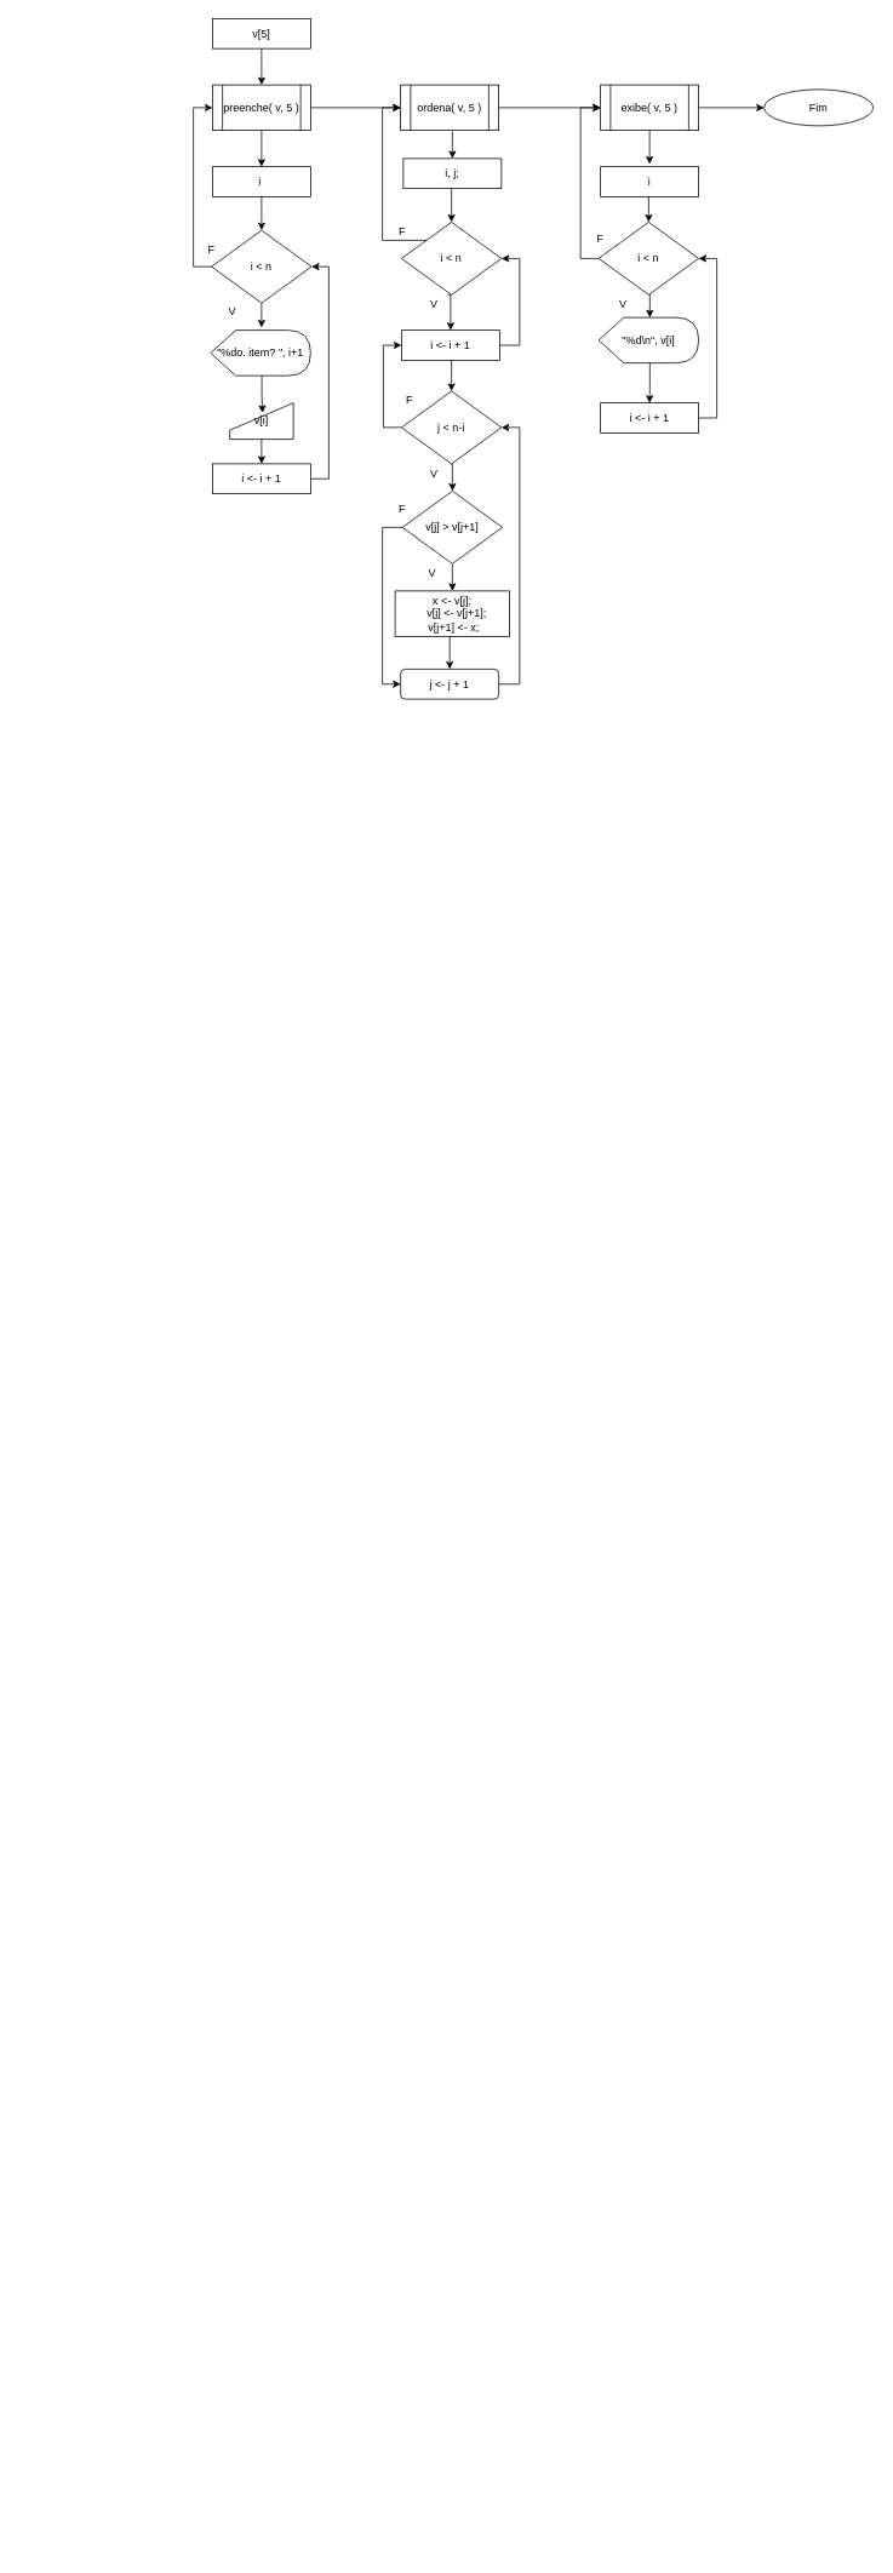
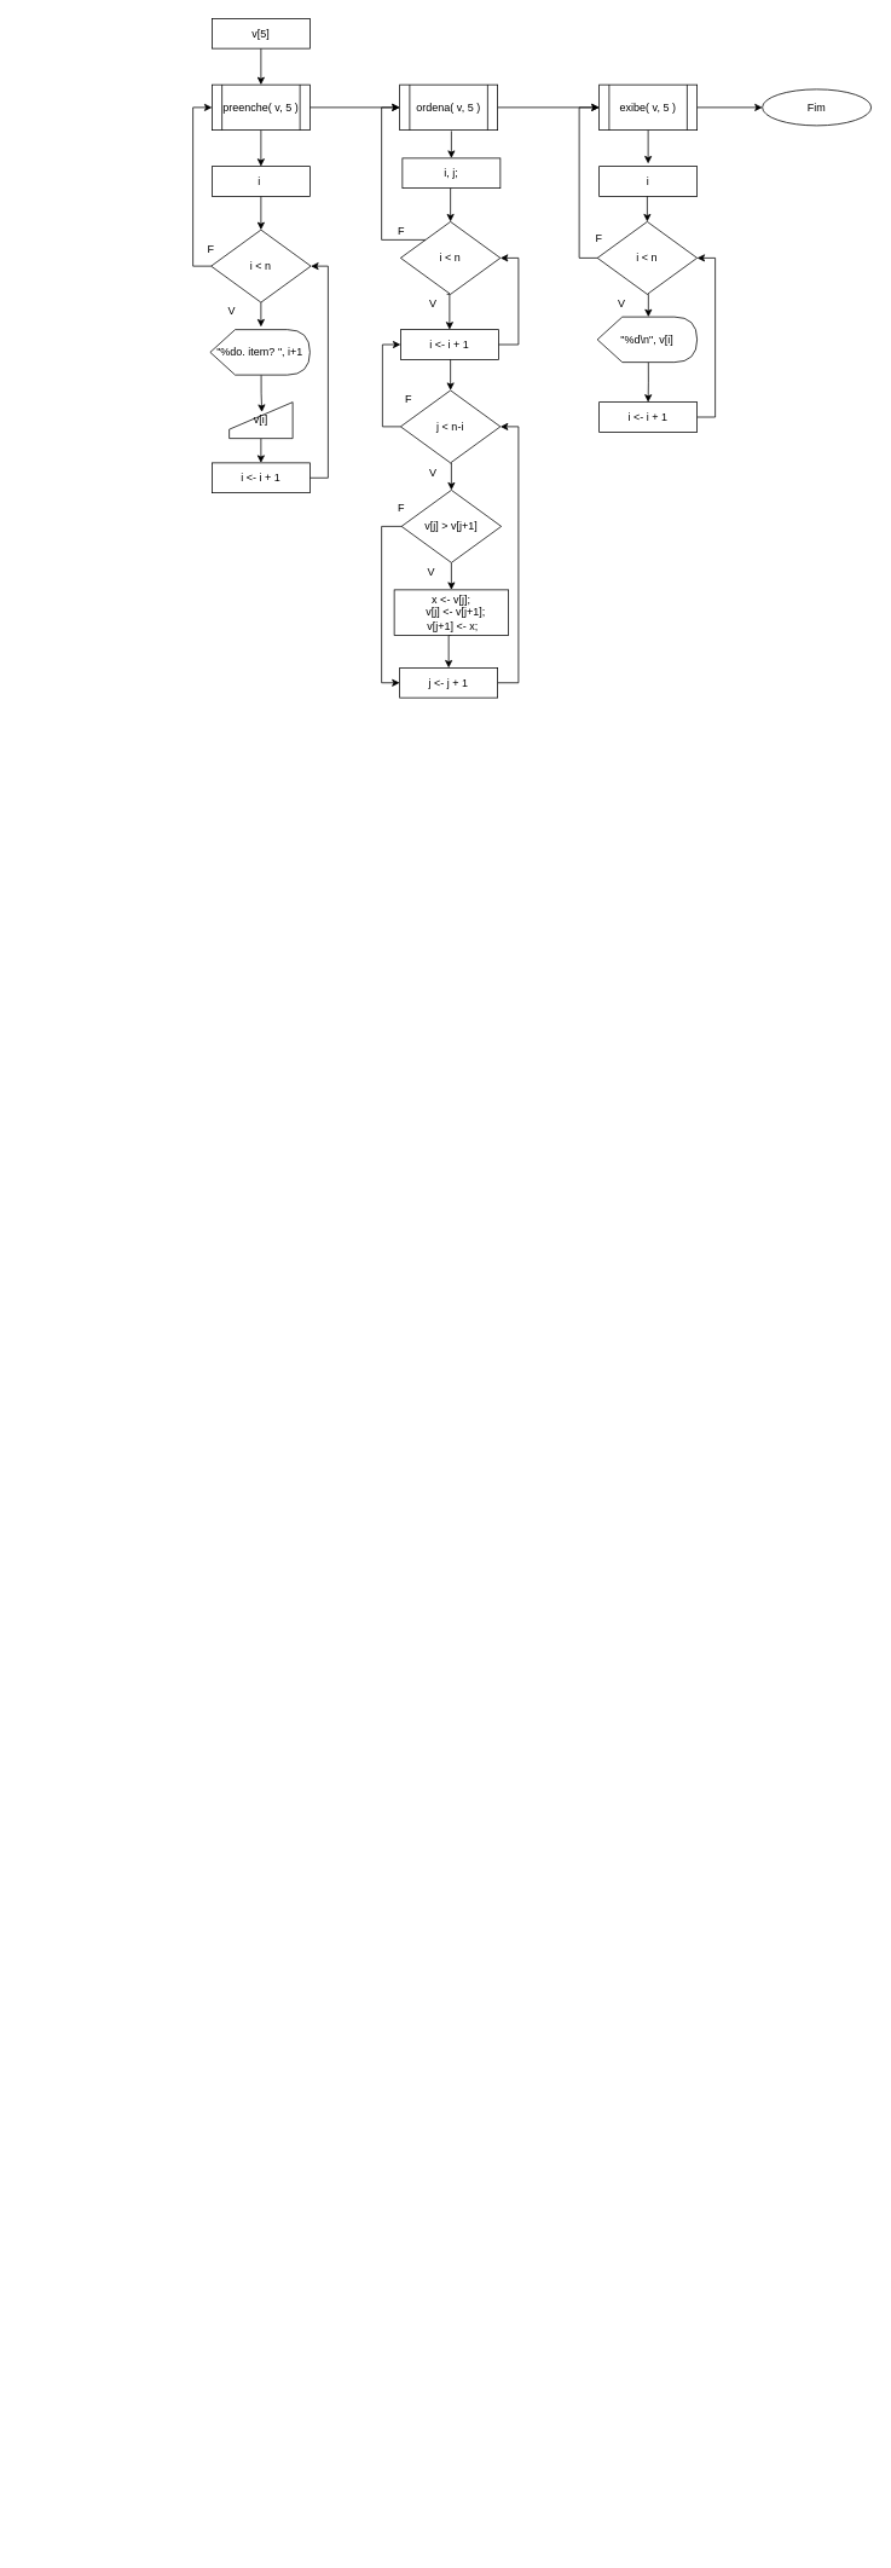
  <mxCell id="0" />
  <mxCell id="1" parent="0" />
  <mxCell id="2" style="edgeStyle=orthogonalEdgeStyle;rounded=0;orthogonalLoop=1;jettySize=auto;html=1;exitX=1;exitY=0.5;exitDx=0;exitDy=0;entryX=0.5;entryY=0;entryDx=0;entryDy=0;" parent="1" edge="1"><mxGeometry relative="1" as="geometry"><mxPoint x="540" y="2460" as="sourcePoint" /></mxGeometry></mxCell>
  <mxCell id="3" style="edgeStyle=orthogonalEdgeStyle;rounded=0;orthogonalLoop=1;jettySize=auto;html=1;exitX=0;exitY=0.5;exitDx=0;exitDy=0;entryX=0;entryY=0;entryDx=40;entryDy=0;entryPerimeter=0;" parent="1" edge="1"><mxGeometry relative="1" as="geometry"><mxPoint x="460" y="2460" as="sourcePoint" /></mxGeometry></mxCell>
  <mxCell id="4" style="edgeStyle=orthogonalEdgeStyle;rounded=0;orthogonalLoop=1;jettySize=auto;html=1;exitX=1;exitY=0.5;exitDx=0;exitDy=0;" parent="1" edge="1"><mxGeometry relative="1" as="geometry"><mxPoint x="620" y="2540" as="sourcePoint" /></mxGeometry></mxCell>
  <mxCell id="5" style="edgeStyle=orthogonalEdgeStyle;rounded=0;orthogonalLoop=1;jettySize=auto;html=1;exitX=0;exitY=0.5;exitDx=0;exitDy=0;entryX=0;entryY=0;entryDx=40;entryDy=0;entryPerimeter=0;" parent="1" edge="1"><mxGeometry relative="1" as="geometry"><mxPoint x="540" y="2540" as="sourcePoint" /></mxGeometry></mxCell>
  <mxCell id="6" style="edgeStyle=orthogonalEdgeStyle;rounded=0;orthogonalLoop=1;jettySize=auto;html=1;exitX=0;exitY=0.5;exitDx=0;exitDy=0;entryX=0;entryY=0;entryDx=40;entryDy=0;entryPerimeter=0;" parent="1" edge="1"><mxGeometry relative="1" as="geometry"><mxPoint x="620" y="2620" as="sourcePoint" /></mxGeometry></mxCell>
  <mxCell id="7" style="edgeStyle=orthogonalEdgeStyle;rounded=0;orthogonalLoop=1;jettySize=auto;html=1;exitX=1;exitY=0.5;exitDx=0;exitDy=0;entryX=0;entryY=0;entryDx=40;entryDy=0;entryPerimeter=0;" parent="1" edge="1"><mxGeometry relative="1" as="geometry"><mxPoint x="700" y="2620" as="sourcePoint" /></mxGeometry></mxCell>
  <mxCell id="8" style="edgeStyle=orthogonalEdgeStyle;rounded=0;orthogonalLoop=1;jettySize=auto;html=1;exitX=1;exitY=0.5;exitDx=0;exitDy=0;entryX=0;entryY=0.5;entryDx=0;entryDy=0;" parent="1" edge="1"><mxGeometry relative="1" as="geometry"><Array as="points"><mxPoint x="200" y="2660" /><mxPoint x="200" y="2810" /><mxPoint x="20" y="2810" /><mxPoint x="20" y="2380" /></Array><mxPoint x="80" y="2380" as="targetPoint" /></mxGeometry></mxCell>
  <mxCell id="9" style="edgeStyle=orthogonalEdgeStyle;rounded=0;orthogonalLoop=1;jettySize=auto;html=1;exitX=0.5;exitY=1;exitDx=0;exitDy=0;entryX=0.5;entryY=0;entryDx=0;entryDy=0;" parent="1" source="10" target="13" edge="1"><mxGeometry relative="1" as="geometry" /></mxCell>
  <mxCell id="10" value="v[5]" style="rounded=0;whiteSpace=wrap;html=1;" parent="1" vertex="1"><mxGeometry x="233" y="20" width="108" height="33" as="geometry" /></mxCell>
  <mxCell id="11" style="edgeStyle=orthogonalEdgeStyle;rounded=0;orthogonalLoop=1;jettySize=auto;html=1;exitX=0.5;exitY=1;exitDx=0;exitDy=0;entryX=0.5;entryY=0;entryDx=0;entryDy=0;" parent="1" source="13" target="15" edge="1"><mxGeometry relative="1" as="geometry" /></mxCell>
  <mxCell id="12" style="edgeStyle=orthogonalEdgeStyle;rounded=0;orthogonalLoop=1;jettySize=auto;html=1;exitX=1;exitY=0.5;exitDx=0;exitDy=0;entryX=0;entryY=0.5;entryDx=0;entryDy=0;" parent="1" source="13" target="46" edge="1"><mxGeometry relative="1" as="geometry" /></mxCell>
  <mxCell id="13" value="preenche( v, 5 )" style="shape=process;whiteSpace=wrap;html=1;backgroundOutline=1;" parent="1" vertex="1"><mxGeometry x="233" y="93" width="108" height="50" as="geometry" /></mxCell>
  <mxCell id="14" style="edgeStyle=orthogonalEdgeStyle;rounded=0;orthogonalLoop=1;jettySize=auto;html=1;exitX=0.5;exitY=1;exitDx=0;exitDy=0;entryX=0.5;entryY=0;entryDx=0;entryDy=0;" parent="1" source="15" target="18" edge="1"><mxGeometry relative="1" as="geometry" /></mxCell>
  <mxCell id="15" value="i&amp;nbsp;" style="rounded=0;whiteSpace=wrap;html=1;" parent="1" vertex="1"><mxGeometry x="233" y="183" width="108" height="33" as="geometry" /></mxCell>
  <mxCell id="16" style="edgeStyle=orthogonalEdgeStyle;rounded=0;orthogonalLoop=1;jettySize=auto;html=1;exitX=0.5;exitY=1;exitDx=0;exitDy=0;" parent="1" source="18" edge="1"><mxGeometry relative="1" as="geometry"><mxPoint x="287" y="360" as="targetPoint" /></mxGeometry></mxCell>
  <mxCell id="17" style="edgeStyle=orthogonalEdgeStyle;rounded=0;orthogonalLoop=1;jettySize=auto;html=1;exitX=0;exitY=0.5;exitDx=0;exitDy=0;entryX=0;entryY=0.5;entryDx=0;entryDy=0;" parent="1" source="18" target="13" edge="1"><mxGeometry relative="1" as="geometry" /></mxCell>
  <mxCell id="18" value="i &amp;lt; n" style="rhombus;whiteSpace=wrap;html=1;" parent="1" vertex="1"><mxGeometry x="232" y="253" width="110" height="80" as="geometry" /></mxCell>
  <mxCell id="19" style="edgeStyle=orthogonalEdgeStyle;rounded=0;orthogonalLoop=1;jettySize=auto;html=1;exitX=0;exitY=0;exitDx=56.25;exitDy=50;exitPerimeter=0;entryX=0.514;entryY=0.275;entryDx=0;entryDy=0;entryPerimeter=0;" parent="1" source="20" target="22" edge="1"><mxGeometry relative="1" as="geometry" /></mxCell>
  <mxCell id="20" value="&quot;%do. item? &quot;, i+1" style="shape=display;whiteSpace=wrap;html=1;" parent="1" vertex="1"><mxGeometry x="231" y="363" width="110" height="50" as="geometry" /></mxCell>
  <mxCell id="21" style="edgeStyle=orthogonalEdgeStyle;rounded=0;orthogonalLoop=1;jettySize=auto;html=1;exitX=0.5;exitY=1;exitDx=0;exitDy=0;entryX=0.5;entryY=0;entryDx=0;entryDy=0;" parent="1" source="22" target="61" edge="1"><mxGeometry relative="1" as="geometry" /></mxCell>
  <mxCell id="22" value="v[i]" style="shape=manualInput;whiteSpace=wrap;html=1;" parent="1" vertex="1"><mxGeometry x="252" y="443" width="70" height="40" as="geometry" /></mxCell>
  <mxCell id="23" style="edgeStyle=orthogonalEdgeStyle;rounded=0;orthogonalLoop=1;jettySize=auto;html=1;exitX=0;exitY=0;exitDx=0;exitDy=0;entryX=0;entryY=0.5;entryDx=0;entryDy=0;" parent="1" source="24" target="46" edge="1"><mxGeometry relative="1" as="geometry"><Array as="points"><mxPoint x="420" y="264" /><mxPoint x="420" y="118" /></Array></mxGeometry></mxCell>
  <mxCell id="24" value="i &amp;lt; n" style="rhombus;whiteSpace=wrap;html=1;" parent="1" vertex="1"><mxGeometry x="441" y="244" width="110" height="80" as="geometry" /></mxCell>
  <mxCell id="25" value="F" style="text;html=1;strokeColor=none;fillColor=none;align=center;verticalAlign=middle;whiteSpace=wrap;rounded=0;" parent="1" vertex="1"><mxGeometry x="430" y="430" width="40" height="20" as="geometry" /></mxCell>
  <mxCell id="26" value="V" style="text;html=1;strokeColor=none;fillColor=none;align=center;verticalAlign=middle;whiteSpace=wrap;rounded=0;" parent="1" vertex="1"><mxGeometry x="240" y="333" width="30" height="20" as="geometry" /></mxCell>
  <mxCell id="27" value="Fim" style="ellipse;whiteSpace=wrap;html=1;" parent="1" vertex="1"><mxGeometry x="840" y="98" width="120" height="40" as="geometry" /></mxCell>
  <mxCell id="28" style="edgeStyle=orthogonalEdgeStyle;rounded=0;orthogonalLoop=1;jettySize=auto;html=1;exitX=0.5;exitY=1;exitDx=0;exitDy=0;entryX=0.5;entryY=0;entryDx=0;entryDy=0;" parent="1" source="29" target="24" edge="1"><mxGeometry relative="1" as="geometry" /></mxCell>
  <mxCell id="29" value="i, j;" style="rounded=0;whiteSpace=wrap;html=1;" parent="1" vertex="1"><mxGeometry x="443" y="174" width="108" height="33" as="geometry" /></mxCell>
  <mxCell id="30" style="edgeStyle=orthogonalEdgeStyle;rounded=0;orthogonalLoop=1;jettySize=auto;html=1;exitX=0.5;exitY=1;exitDx=0;exitDy=0;entryX=0.5;entryY=0;entryDx=0;entryDy=0;" parent="1" source="32" target="35" edge="1"><mxGeometry relative="1" as="geometry" /></mxCell>
  <mxCell id="31" style="edgeStyle=orthogonalEdgeStyle;rounded=0;orthogonalLoop=1;jettySize=auto;html=1;exitX=0;exitY=0.5;exitDx=0;exitDy=0;entryX=0;entryY=0.5;entryDx=0;entryDy=0;" parent="1" source="32" target="66" edge="1"><mxGeometry relative="1" as="geometry" /></mxCell>
  <mxCell id="32" value="j &amp;lt; n-i" style="rhombus;whiteSpace=wrap;html=1;" parent="1" vertex="1"><mxGeometry x="441" y="430" width="110" height="80" as="geometry" /></mxCell>
  <mxCell id="33" style="edgeStyle=orthogonalEdgeStyle;rounded=0;orthogonalLoop=1;jettySize=auto;html=1;exitX=0.5;exitY=1;exitDx=0;exitDy=0;entryX=0.5;entryY=0;entryDx=0;entryDy=0;" parent="1" source="35" target="37" edge="1"><mxGeometry relative="1" as="geometry" /></mxCell>
  <mxCell id="34" style="edgeStyle=orthogonalEdgeStyle;rounded=0;orthogonalLoop=1;jettySize=auto;html=1;exitX=0;exitY=0.5;exitDx=0;exitDy=0;entryX=0;entryY=0.5;entryDx=0;entryDy=0;" parent="1" source="35" target="63" edge="1"><mxGeometry relative="1" as="geometry" /></mxCell>
  <mxCell id="35" value="v[j] &amp;gt; v[j+1]" style="rhombus;whiteSpace=wrap;html=1;" parent="1" vertex="1"><mxGeometry x="442" y="540" width="110" height="80" as="geometry" /></mxCell>
  <mxCell id="36" style="edgeStyle=orthogonalEdgeStyle;rounded=0;orthogonalLoop=1;jettySize=auto;html=1;exitX=0.5;exitY=1;exitDx=0;exitDy=0;entryX=0.5;entryY=0;entryDx=0;entryDy=0;" parent="1" source="37" target="63" edge="1"><mxGeometry relative="1" as="geometry" /></mxCell>
  <mxCell id="37" value="&lt;div&gt;x &amp;lt;- v[j];&lt;/div&gt;&lt;div&gt;&amp;nbsp;&lt;span style=&quot;white-space: pre;&quot;&gt;&amp;nbsp;&amp;nbsp;&amp;nbsp;&lt;/span&gt;v[j] &amp;lt;- v[j+1];&amp;nbsp;&lt;/div&gt;&lt;div&gt;&lt;span style=&quot;&quot;&gt;&lt;span style=&quot;&quot;&gt;&lt;span style=&quot;white-space: pre;&quot;&gt;&amp;nbsp;&amp;nbsp;&lt;/span&gt;&lt;/span&gt;v[j+1] &amp;lt;- x;&amp;nbsp;&lt;/span&gt;&lt;/div&gt;" style="rounded=0;whiteSpace=wrap;html=1;" parent="1" vertex="1"><mxGeometry x="434" y="650" width="126" height="50" as="geometry" /></mxCell>
  <mxCell id="38" value="V" style="text;html=1;strokeColor=none;fillColor=none;align=center;verticalAlign=middle;whiteSpace=wrap;rounded=0;" parent="1" vertex="1"><mxGeometry x="462" y="511" width="30" height="20" as="geometry" /></mxCell>
  <mxCell id="39" style="edgeStyle=orthogonalEdgeStyle;rounded=0;orthogonalLoop=1;jettySize=auto;html=1;exitX=1;exitY=0;exitDx=0;exitDy=0;entryX=0.5;entryY=0;entryDx=0;entryDy=0;" parent="1" source="40" target="66" edge="1"><mxGeometry relative="1" as="geometry" /></mxCell>
  <mxCell id="40" value="V" style="text;html=1;strokeColor=none;fillColor=none;align=center;verticalAlign=middle;whiteSpace=wrap;rounded=0;" parent="1" vertex="1"><mxGeometry x="462" y="324" width="30" height="20" as="geometry" /></mxCell>
  <mxCell id="41" value="F" style="text;html=1;strokeColor=none;fillColor=none;align=center;verticalAlign=middle;whiteSpace=wrap;rounded=0;" parent="1" vertex="1"><mxGeometry x="422" y="244" width="40" height="20" as="geometry" /></mxCell>
  <mxCell id="42" value="V" style="text;html=1;strokeColor=none;fillColor=none;align=center;verticalAlign=middle;whiteSpace=wrap;rounded=0;" parent="1" vertex="1"><mxGeometry x="460" y="620" width="30" height="20" as="geometry" /></mxCell>
  <mxCell id="43" value="F" style="text;html=1;strokeColor=none;fillColor=none;align=center;verticalAlign=middle;whiteSpace=wrap;rounded=0;" parent="1" vertex="1"><mxGeometry x="422" y="550" width="40" height="20" as="geometry" /></mxCell>
  <mxCell id="44" style="edgeStyle=orthogonalEdgeStyle;rounded=0;orthogonalLoop=1;jettySize=auto;html=1;exitX=0.5;exitY=1;exitDx=0;exitDy=0;entryX=0.5;entryY=0;entryDx=0;entryDy=0;" parent="1" target="29" edge="1"><mxGeometry relative="1" as="geometry"><mxPoint x="497" y="144" as="sourcePoint" /></mxGeometry></mxCell>
  <mxCell id="45" style="edgeStyle=orthogonalEdgeStyle;rounded=0;orthogonalLoop=1;jettySize=auto;html=1;exitX=1;exitY=0.5;exitDx=0;exitDy=0;entryX=0;entryY=0.5;entryDx=0;entryDy=0;" parent="1" source="46" target="49" edge="1"><mxGeometry relative="1" as="geometry" /></mxCell>
  <mxCell id="46" value="ordena( v, 5 )" style="shape=process;whiteSpace=wrap;html=1;backgroundOutline=1;" parent="1" vertex="1"><mxGeometry x="440" y="93" width="108" height="50" as="geometry" /></mxCell>
  <mxCell id="47" style="edgeStyle=orthogonalEdgeStyle;rounded=0;orthogonalLoop=1;jettySize=auto;html=1;exitX=0.5;exitY=1;exitDx=0;exitDy=0;" parent="1" source="49" edge="1"><mxGeometry relative="1" as="geometry"><mxPoint x="714" y="180" as="targetPoint" /></mxGeometry></mxCell>
  <mxCell id="48" style="edgeStyle=orthogonalEdgeStyle;rounded=0;orthogonalLoop=1;jettySize=auto;html=1;exitX=1;exitY=0.5;exitDx=0;exitDy=0;entryX=0;entryY=0.5;entryDx=0;entryDy=0;" parent="1" source="49" target="27" edge="1"><mxGeometry relative="1" as="geometry" /></mxCell>
  <mxCell id="49" value="exibe( v, 5 )" style="shape=process;whiteSpace=wrap;html=1;backgroundOutline=1;" parent="1" vertex="1"><mxGeometry x="660" y="93" width="108" height="50" as="geometry" /></mxCell>
  <mxCell id="50" style="edgeStyle=orthogonalEdgeStyle;rounded=0;orthogonalLoop=1;jettySize=auto;html=1;exitX=0.5;exitY=1;exitDx=0;exitDy=0;entryX=0.5;entryY=0;entryDx=0;entryDy=0;" parent="1" source="51" target="55" edge="1"><mxGeometry relative="1" as="geometry" /></mxCell>
  <mxCell id="51" value="i" style="rounded=0;whiteSpace=wrap;html=1;" parent="1" vertex="1"><mxGeometry x="660" y="183" width="108" height="33" as="geometry" /></mxCell>
  <mxCell id="52" value="F" style="text;html=1;strokeColor=none;fillColor=none;align=center;verticalAlign=middle;whiteSpace=wrap;rounded=0;" parent="1" vertex="1"><mxGeometry x="212" y="264" width="40" height="20" as="geometry" /></mxCell>
  <mxCell id="53" style="edgeStyle=orthogonalEdgeStyle;rounded=0;orthogonalLoop=1;jettySize=auto;html=1;exitX=0.5;exitY=1;exitDx=0;exitDy=0;entryX=0;entryY=0;entryDx=56.25;entryDy=0;entryPerimeter=0;" parent="1" source="55" target="57" edge="1"><mxGeometry relative="1" as="geometry" /></mxCell>
  <mxCell id="54" style="edgeStyle=orthogonalEdgeStyle;rounded=0;orthogonalLoop=1;jettySize=auto;html=1;exitX=0;exitY=0.5;exitDx=0;exitDy=0;entryX=0;entryY=0.5;entryDx=0;entryDy=0;" parent="1" source="55" target="49" edge="1"><mxGeometry relative="1" as="geometry" /></mxCell>
  <mxCell id="55" value="i &amp;lt; n" style="rhombus;whiteSpace=wrap;html=1;" parent="1" vertex="1"><mxGeometry x="658" y="244" width="110" height="80" as="geometry" /></mxCell>
  <mxCell id="56" style="edgeStyle=orthogonalEdgeStyle;rounded=0;orthogonalLoop=1;jettySize=auto;html=1;exitX=0;exitY=0;exitDx=56.25;exitDy=50;exitPerimeter=0;entryX=0.5;entryY=0;entryDx=0;entryDy=0;" parent="1" source="57" target="68" edge="1"><mxGeometry relative="1" as="geometry" /></mxCell>
  <mxCell id="57" value="&quot;%d\n&quot;, v[i]" style="shape=display;whiteSpace=wrap;html=1;" parent="1" vertex="1"><mxGeometry x="658" y="349" width="110" height="50" as="geometry" /></mxCell>
  <mxCell id="58" value="F" style="text;html=1;strokeColor=none;fillColor=none;align=center;verticalAlign=middle;whiteSpace=wrap;rounded=0;" parent="1" vertex="1"><mxGeometry x="640" y="253" width="40" height="20" as="geometry" /></mxCell>
  <mxCell id="59" value="V" style="text;html=1;strokeColor=none;fillColor=none;align=center;verticalAlign=middle;whiteSpace=wrap;rounded=0;" parent="1" vertex="1"><mxGeometry x="670" y="324" width="30" height="20" as="geometry" /></mxCell>
  <mxCell id="60" style="edgeStyle=orthogonalEdgeStyle;rounded=0;orthogonalLoop=1;jettySize=auto;html=1;exitX=1;exitY=0.5;exitDx=0;exitDy=0;entryX=1;entryY=0.5;entryDx=0;entryDy=0;" parent="1" source="61" target="18" edge="1"><mxGeometry relative="1" as="geometry" /></mxCell>
  <mxCell id="61" value="i &amp;lt;- i + 1" style="rounded=0;whiteSpace=wrap;html=1;" parent="1" vertex="1"><mxGeometry x="233" y="510" width="108" height="33" as="geometry" /></mxCell>
  <mxCell id="62" style="edgeStyle=orthogonalEdgeStyle;rounded=0;orthogonalLoop=1;jettySize=auto;html=1;exitX=1;exitY=0.5;exitDx=0;exitDy=0;entryX=1;entryY=0.5;entryDx=0;entryDy=0;" parent="1" source="63" target="32" edge="1"><mxGeometry relative="1" as="geometry" /></mxCell>
- <mxCell id="63" value="j &amp;lt;- j + 1" style="whiteSpace=wrap;html=1;rounded=1;" parent="1" vertex="1"><mxGeometry x="440" y="736" width="108" height="33" as="geometry" /></mxCell>
+ <mxCell id="63" value="j &amp;lt;- j + 1" style="rounded=0;whiteSpace=wrap;html=1;" parent="1" vertex="1"><mxGeometry x="440" y="736" width="108" height="33" as="geometry" /></mxCell>
  <mxCell id="64" style="edgeStyle=orthogonalEdgeStyle;rounded=0;orthogonalLoop=1;jettySize=auto;html=1;exitX=0.5;exitY=1;exitDx=0;exitDy=0;entryX=0.5;entryY=0;entryDx=0;entryDy=0;" parent="1" source="66" target="32" edge="1"><mxGeometry relative="1" as="geometry" /></mxCell>
  <mxCell id="65" style="edgeStyle=orthogonalEdgeStyle;rounded=0;orthogonalLoop=1;jettySize=auto;html=1;exitX=1;exitY=0.5;exitDx=0;exitDy=0;entryX=1;entryY=0.5;entryDx=0;entryDy=0;" parent="1" source="66" target="24" edge="1"><mxGeometry relative="1" as="geometry" /></mxCell>
  <mxCell id="66" value="i &amp;lt;- i + 1" style="rounded=0;whiteSpace=wrap;html=1;" parent="1" vertex="1"><mxGeometry x="441" y="363" width="108" height="33" as="geometry" /></mxCell>
  <mxCell id="67" style="edgeStyle=orthogonalEdgeStyle;rounded=0;orthogonalLoop=1;jettySize=auto;html=1;exitX=1;exitY=0.5;exitDx=0;exitDy=0;entryX=1;entryY=0.5;entryDx=0;entryDy=0;" parent="1" source="68" target="55" edge="1"><mxGeometry relative="1" as="geometry" /></mxCell>
  <mxCell id="68" value="i &amp;lt;- i + 1" style="rounded=0;whiteSpace=wrap;html=1;" parent="1" vertex="1"><mxGeometry x="660" y="443" width="108" height="33" as="geometry" /></mxCell>
